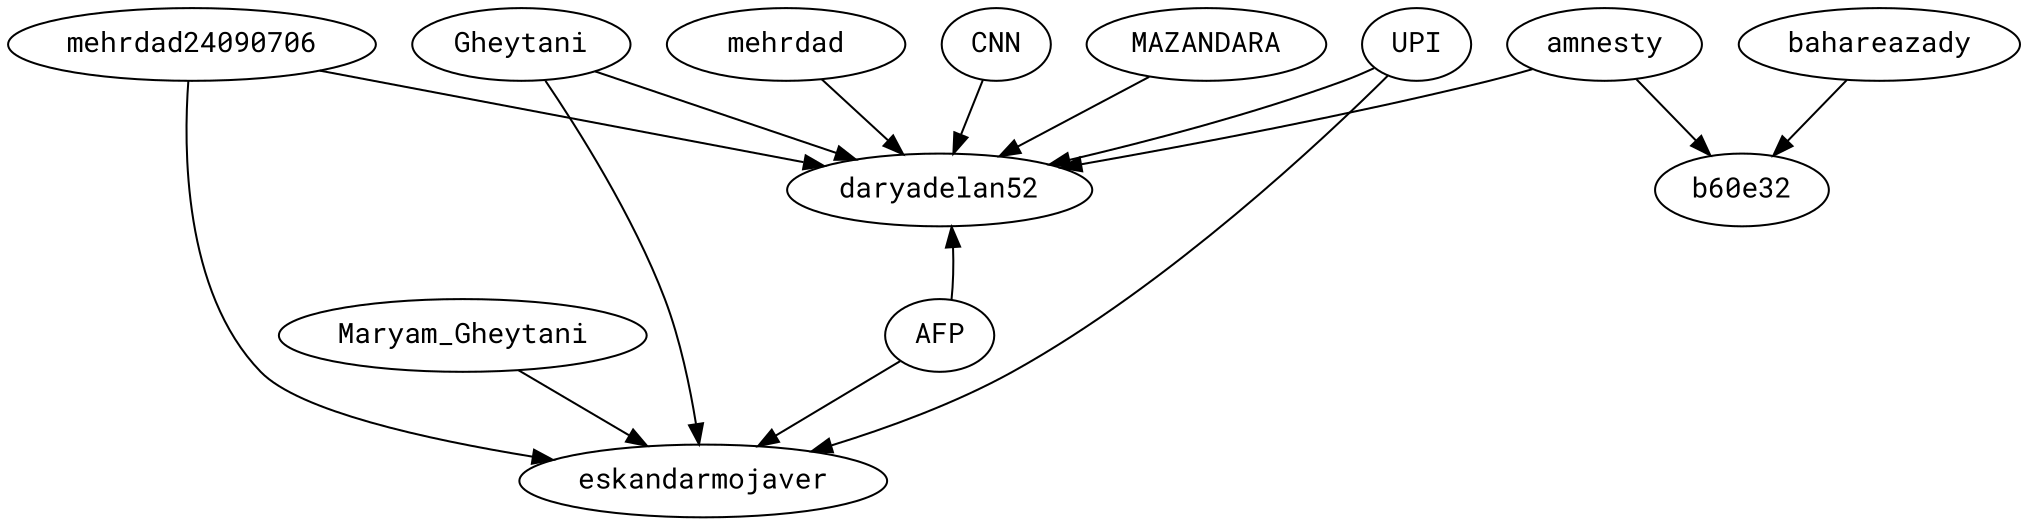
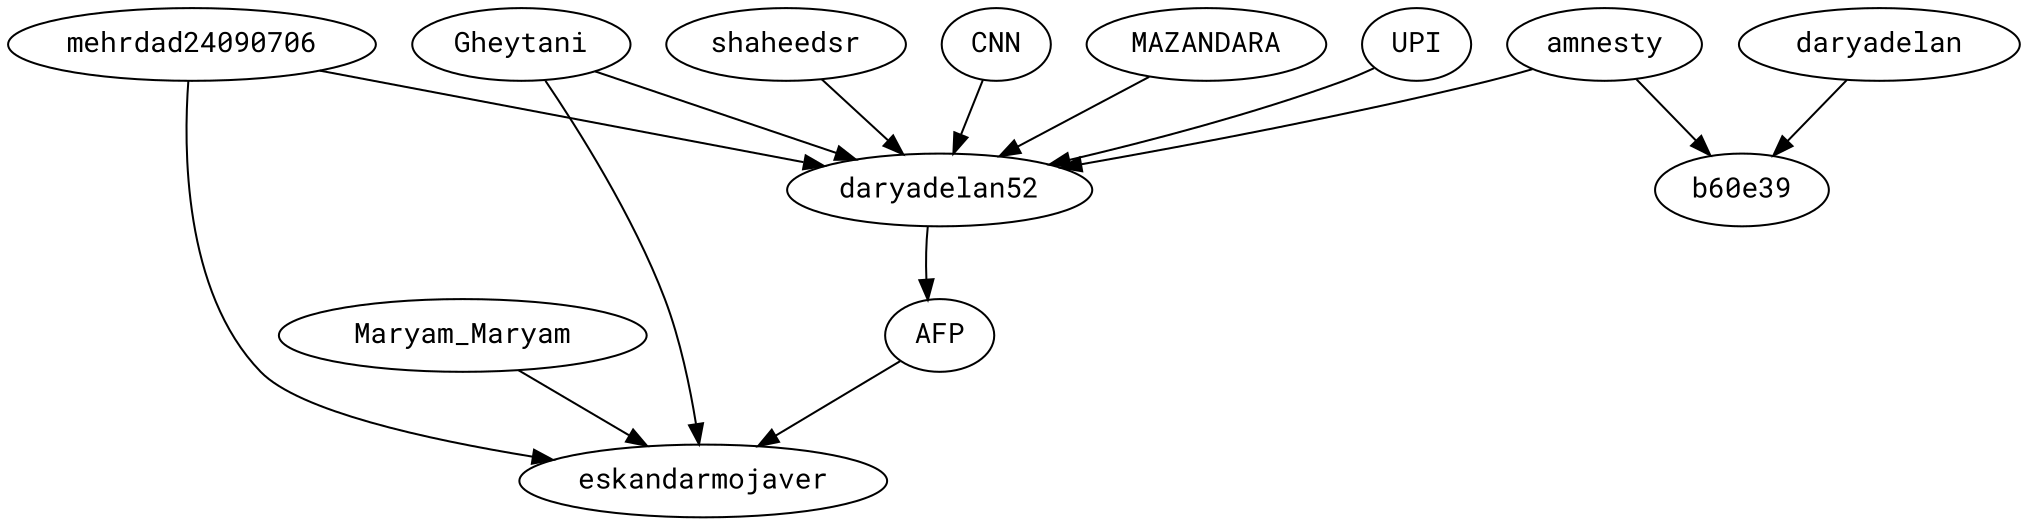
  strict digraph {
    fontname="Roboto Mono"
    node [fontname="Roboto Mono"]
    edge [fontname="Roboto Mono"]
    n1 [label=mehrdad24090706]
    eskandarmojaver
    daryadelan52
-   Maryam_Gheytani
+   Maryam_Gheytani [label=Maryam_Maryam]
    AFP
    n6 [label=Gheytani]
    UPI
    amnesty
-   b60e39 [label=b60e32]
-   shaheedsr [label=mehrdad]
+   b60e39
+   shaheedsr
    CNN
    MAZANDARA
-   bahareazady
+   bahareazady [label=daryadelan]
    n1 -> eskandarmojaver
    n1 -> daryadelan52
    Maryam_Gheytani -> eskandarmojaver
    AFP -> eskandarmojaver
-   AFP -> daryadelan52
+   daryadelan52 -> AFP
    n6 -> eskandarmojaver
    n6 -> daryadelan52
-   UPI -> eskandarmojaver
    UPI -> daryadelan52
    amnesty -> daryadelan52
    amnesty -> b60e39
    shaheedsr -> daryadelan52
    CNN -> daryadelan52
    MAZANDARA -> daryadelan52
    bahareazady -> b60e39
  }
